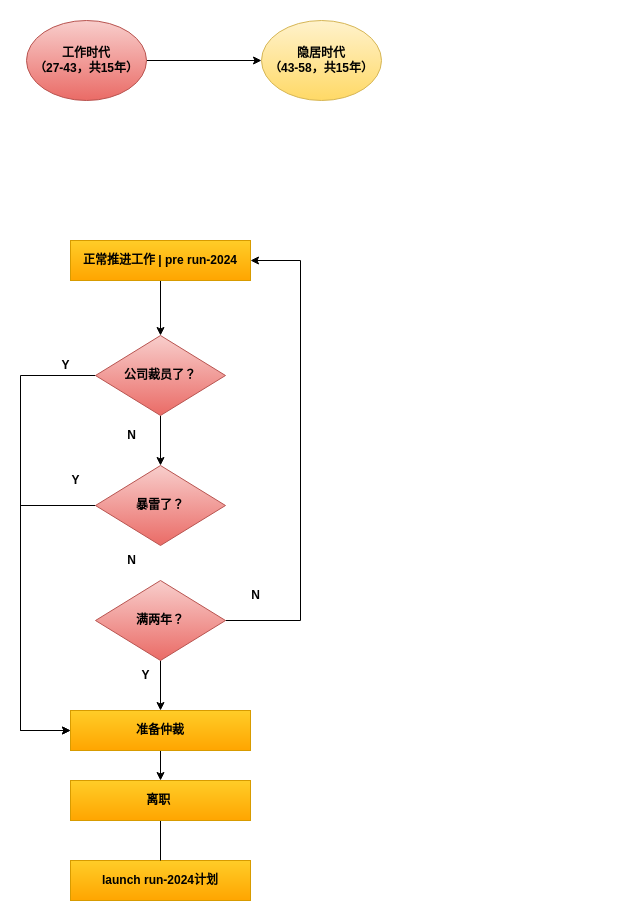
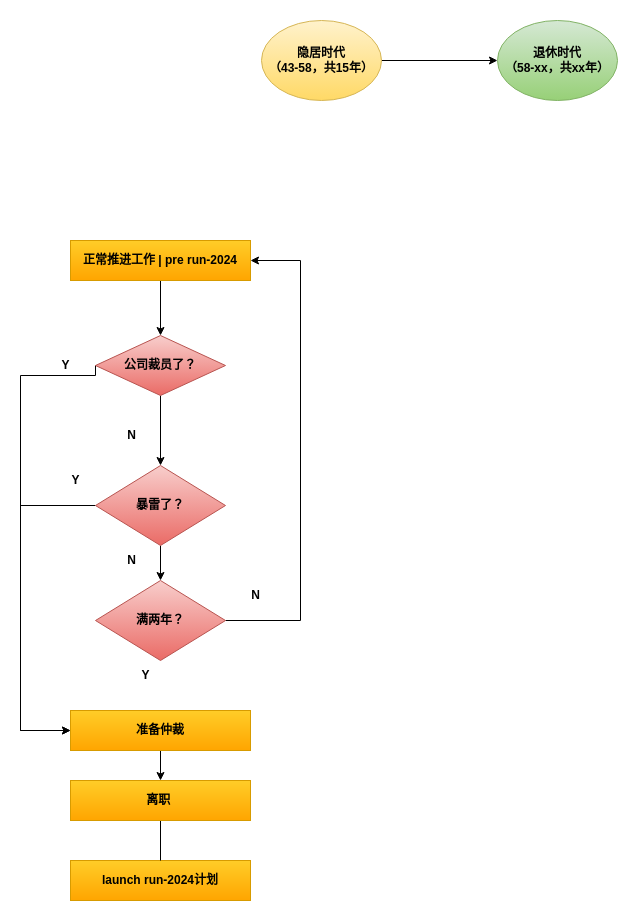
  <mxCell id="0" />
  <mxCell id="1" parent="0" />
- <mxCell id="2" style="edgeStyle=orthogonalEdgeStyle;rounded=0;orthogonalLoop=1;jettySize=auto;html=1;exitX=1;exitY=0.5;exitDx=0;exitDy=0;" parent="1" source="3" target="5" edge="1"><mxGeometry relative="1" as="geometry" /></mxCell>
- <mxCell id="3" value="工作时代&lt;br&gt;（27-43，共15年）" style="ellipse;whiteSpace=wrap;html=1;fontStyle=1;fillColor=#f8cecc;gradientColor=#ea6b66;strokeColor=#b85450;" parent="1" vertex="1"><mxGeometry x="26" y="20" width="120" height="80" as="geometry" /></mxCell>
+ <mxCell id="4" style="edgeStyle=orthogonalEdgeStyle;rounded=0;orthogonalLoop=1;jettySize=auto;html=1;exitX=1;exitY=0.5;exitDx=0;exitDy=0;" parent="1" source="5" target="6" edge="1"><mxGeometry relative="1" as="geometry" /></mxCell>
  <mxCell id="5" value="隐居时代&lt;br&gt;（43-58，共15年）" style="ellipse;whiteSpace=wrap;html=1;fontStyle=1;fillColor=#fff2cc;gradientColor=#ffd966;strokeColor=#d6b656;" parent="1" vertex="1"><mxGeometry x="261" y="20" width="120" height="80" as="geometry" /></mxCell>
+ <mxCell id="6" value="退休时代&lt;br&gt;（58-xx，共xx年）" style="ellipse;whiteSpace=wrap;html=1;fontStyle=1;fillColor=#d5e8d4;gradientColor=#97d077;strokeColor=#82b366;" parent="1" vertex="1"><mxGeometry x="497" y="20" width="120" height="80" as="geometry" /></mxCell>
  <mxCell id="7" style="edgeStyle=orthogonalEdgeStyle;rounded=0;orthogonalLoop=1;jettySize=auto;html=1;exitX=0.5;exitY=1;exitDx=0;exitDy=0;" edge="1" parent="1" source="8" target="11"><mxGeometry relative="1" as="geometry" /></mxCell>
  <mxCell id="8" value="正常推进工作 | pre run-2024" style="rounded=0;whiteSpace=wrap;html=1;fontStyle=1;fillColor=#ffcd28;strokeColor=#d79b00;gradientColor=#ffa500;" vertex="1" parent="1"><mxGeometry x="70" y="240" width="180" height="40" as="geometry" /></mxCell>
  <mxCell id="9" style="edgeStyle=orthogonalEdgeStyle;rounded=0;orthogonalLoop=1;jettySize=auto;html=1;exitX=0.5;exitY=1;exitDx=0;exitDy=0;fontStyle=1" edge="1" parent="1" source="11" target="14"><mxGeometry relative="1" as="geometry" /></mxCell>
  <mxCell id="10" style="edgeStyle=orthogonalEdgeStyle;rounded=0;orthogonalLoop=1;jettySize=auto;html=1;exitX=0;exitY=0.5;exitDx=0;exitDy=0;entryX=0;entryY=0.5;entryDx=0;entryDy=0;" edge="1" parent="1" source="11" target="20"><mxGeometry relative="1" as="geometry"><Array as="points"><mxPoint x="20" y="375" /><mxPoint x="20" y="730" /></Array></mxGeometry></mxCell>
- <mxCell id="11" value="公司裁员了？" style="rhombus;whiteSpace=wrap;html=1;fontStyle=1;fillColor=#f8cecc;gradientColor=#ea6b66;strokeColor=#b85450;" vertex="1" parent="1"><mxGeometry x="95" y="335" width="130" height="80" as="geometry" /></mxCell>
+ <mxCell id="11" value="公司裁员了？" style="rhombus;whiteSpace=wrap;html=1;fontStyle=1;fillColor=#f8cecc;gradientColor=#ea6b66;strokeColor=#b85450;" vertex="1" parent="1"><mxGeometry x="95" y="335" width="130" height="60" as="geometry" /></mxCell>
+ <mxCell id="12" style="edgeStyle=orthogonalEdgeStyle;rounded=0;orthogonalLoop=1;jettySize=auto;html=1;exitX=0.5;exitY=1;exitDx=0;exitDy=0;" edge="1" parent="1" source="14" target="24"><mxGeometry relative="1" as="geometry" /></mxCell>
  <mxCell id="13" style="edgeStyle=orthogonalEdgeStyle;rounded=0;orthogonalLoop=1;jettySize=auto;html=1;exitX=0;exitY=0.5;exitDx=0;exitDy=0;entryX=0;entryY=0.5;entryDx=0;entryDy=0;" edge="1" parent="1" source="14" target="20"><mxGeometry relative="1" as="geometry"><Array as="points"><mxPoint x="20" y="505" /><mxPoint x="20" y="730" /></Array></mxGeometry></mxCell>
  <mxCell id="14" value="暴雷了？" style="rhombus;whiteSpace=wrap;html=1;fontStyle=1;fillColor=#f8cecc;gradientColor=#ea6b66;strokeColor=#b85450;" vertex="1" parent="1"><mxGeometry x="95" y="465" width="130" height="80" as="geometry" /></mxCell>
  <mxCell id="15" value="Y" style="text;html=1;align=center;verticalAlign=middle;resizable=0;points=[];autosize=1;strokeColor=none;fillColor=none;fontStyle=1" vertex="1" parent="1"><mxGeometry x="50" y="350" width="30" height="30" as="geometry" /></mxCell>
  <mxCell id="16" value="Y" style="text;html=1;align=center;verticalAlign=middle;resizable=0;points=[];autosize=1;strokeColor=none;fillColor=none;fontStyle=1" vertex="1" parent="1"><mxGeometry x="60" y="465" width="30" height="30" as="geometry" /></mxCell>
  <mxCell id="17" value="N" style="text;html=1;align=center;verticalAlign=middle;resizable=0;points=[];autosize=1;strokeColor=none;fillColor=none;fontStyle=1" vertex="1" parent="1"><mxGeometry x="116" y="420" width="30" height="30" as="geometry" /></mxCell>
  <mxCell id="18" value="N" style="text;html=1;align=center;verticalAlign=middle;resizable=0;points=[];autosize=1;strokeColor=none;fillColor=none;fontStyle=1" vertex="1" parent="1"><mxGeometry x="116" y="545" width="30" height="30" as="geometry" /></mxCell>
  <mxCell id="19" style="edgeStyle=orthogonalEdgeStyle;rounded=0;orthogonalLoop=1;jettySize=auto;html=1;exitX=0.5;exitY=1;exitDx=0;exitDy=0;" edge="1" parent="1" source="20" target="28"><mxGeometry relative="1" as="geometry" /></mxCell>
  <mxCell id="20" value="准备仲裁" style="rounded=0;whiteSpace=wrap;html=1;fontStyle=1;fillColor=#ffcd28;gradientColor=#ffa500;strokeColor=#d79b00;" vertex="1" parent="1"><mxGeometry x="70" y="710" width="180" height="40" as="geometry" /></mxCell>
  <mxCell id="21" value="launch run-2024计划" style="rounded=0;whiteSpace=wrap;html=1;fontStyle=1;fillColor=#ffcd28;gradientColor=#ffa500;strokeColor=#d79b00;" vertex="1" parent="1"><mxGeometry x="70" y="860" width="180" height="40" as="geometry" /></mxCell>
- <mxCell id="22" style="edgeStyle=orthogonalEdgeStyle;rounded=0;orthogonalLoop=1;jettySize=auto;html=1;exitX=0.5;exitY=1;exitDx=0;exitDy=0;entryX=0.5;entryY=0;entryDx=0;entryDy=0;" edge="1" parent="1" source="24" target="20"><mxGeometry relative="1" as="geometry" /></mxCell>
  <mxCell id="23" style="edgeStyle=orthogonalEdgeStyle;rounded=0;orthogonalLoop=1;jettySize=auto;html=1;exitX=1;exitY=0.5;exitDx=0;exitDy=0;entryX=1;entryY=0.5;entryDx=0;entryDy=0;" edge="1" parent="1" source="24" target="8"><mxGeometry relative="1" as="geometry"><Array as="points"><mxPoint x="300" y="620" /><mxPoint x="300" y="260" /></Array></mxGeometry></mxCell>
  <mxCell id="24" value="满两年？" style="rhombus;whiteSpace=wrap;html=1;fontStyle=1;fillColor=#f8cecc;gradientColor=#ea6b66;strokeColor=#b85450;" vertex="1" parent="1"><mxGeometry x="95" y="580" width="130" height="80" as="geometry" /></mxCell>
  <mxCell id="25" value="Y" style="text;html=1;align=center;verticalAlign=middle;resizable=0;points=[];autosize=1;strokeColor=none;fillColor=none;fontStyle=1" vertex="1" parent="1"><mxGeometry x="130" y="660" width="30" height="30" as="geometry" /></mxCell>
  <mxCell id="26" value="N" style="text;html=1;align=center;verticalAlign=middle;resizable=0;points=[];autosize=1;strokeColor=none;fillColor=none;fontStyle=1" vertex="1" parent="1"><mxGeometry x="240" y="580" width="30" height="30" as="geometry" /></mxCell>
  <mxCell id="27" style="edgeStyle=orthogonalEdgeStyle;rounded=0;orthogonalLoop=1;jettySize=auto;html=1;exitX=0.5;exitY=1;exitDx=0;exitDy=0;entryX=0.5;entryY=0;entryDx=0;entryDy=0;endArrow=none;" edge="1" parent="1" source="28" target="21"><mxGeometry relative="1" as="geometry" /></mxCell>
  <mxCell id="28" value="离职&amp;nbsp;" style="rounded=0;whiteSpace=wrap;html=1;fontStyle=1;fillColor=#ffcd28;gradientColor=#ffa500;strokeColor=#d79b00;" vertex="1" parent="1"><mxGeometry x="70" y="780" width="180" height="40" as="geometry" /></mxCell>
